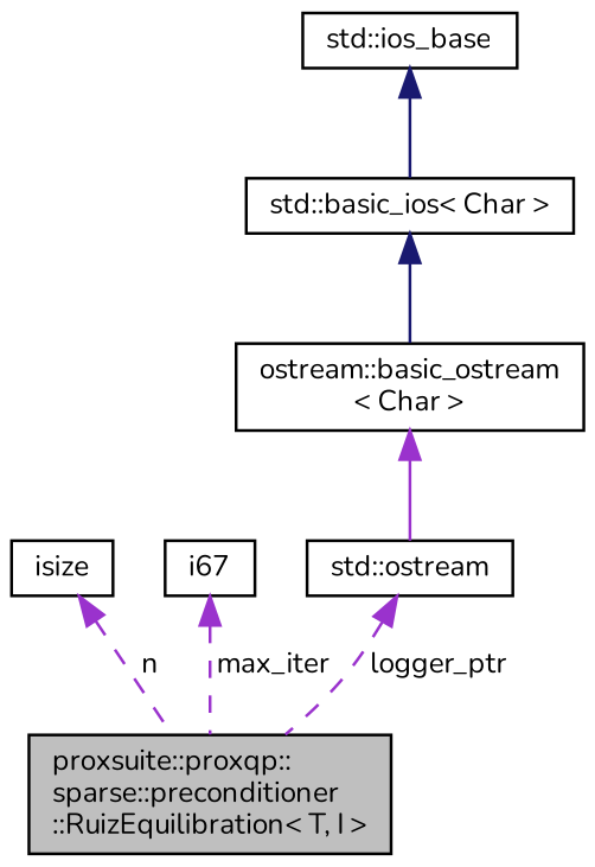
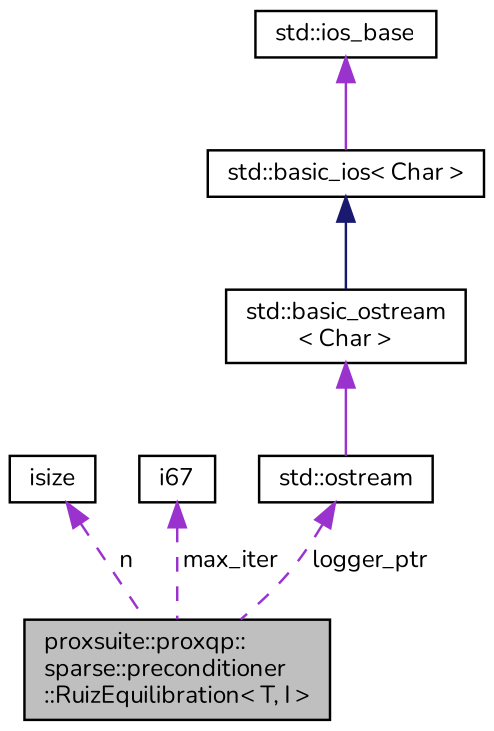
  digraph {
    fontname=Nunito
    node [color=black fontname=Nunito fontsize=10 shape=record]
    edge [color=darkorchid3 dir=back fontname=Nunito fontsize=10 labelfontname=Helvetica labelfontsize=10 style=dashed]
    n1 [fillcolor=grey75 fontcolor=black height=0.2 label="proxsuite::proxqp::\lsparse::preconditioner\l::RuizEquilibration\< T, I \>" style=filled width=0.4]
    n2 [height=0.2 label=isize width=0.4]
    n3 [height=0.2 label=i67 width=0.4]
    n4 [height=0.2 label="std::ostream" width=0.4]
-   n5 [height=0.2 label="ostream::basic_ostream\l\< Char \>" width=0.4]
+   n5 [height=0.2 label="std::basic_ostream\l\< Char \>" width=0.4]
    n6 [height=0.2 label="std::basic_ios\< Char \>" width=0.4]
    n7 [height=0.2 label="std::ios_base" width=0.4]
    n2 -> n1 [label=" n"]
    n3 -> n1 [label=" max_iter"]
    n4 -> n1 [label=" logger_ptr"]
    n5 -> n4 [style=solid]
    n6 -> n5 [color=midnightblue style=solid]
-   n7 -> n6 [color=midnightblue style=solid]
+   n7 -> n6 [style=solid]
  }
